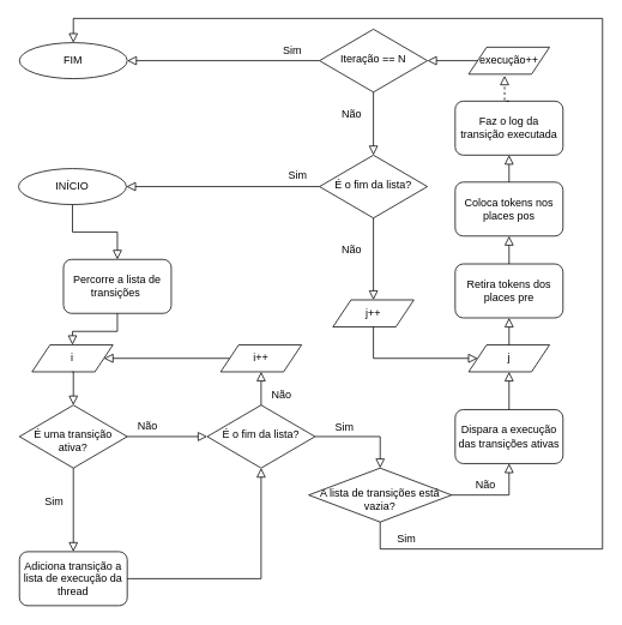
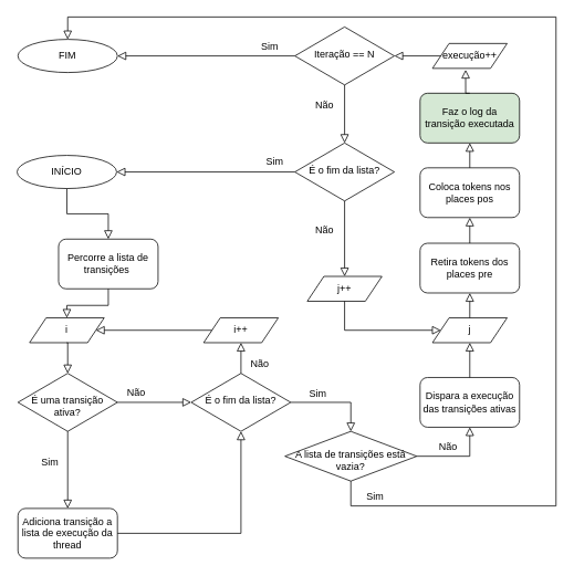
  <mxCell id="0" />
  <mxCell id="1" parent="0" />
  <mxCell id="2" value="Sim" style="text;html=1;strokeColor=none;fillColor=none;align=center;verticalAlign=middle;whiteSpace=wrap;rounded=0;" vertex="1" parent="1"><mxGeometry x="30" y="543" width="60" height="30" as="geometry" /></mxCell>
  <mxCell id="3" value="Percorre a lista de transições&amp;nbsp;" style="rounded=1;whiteSpace=wrap;html=1;" vertex="1" parent="1"><mxGeometry x="70" y="288" width="120" height="60" as="geometry" /></mxCell>
  <mxCell id="4" value="&lt;br&gt;É uma transição ativa?" style="rhombus;whiteSpace=wrap;html=1;shadow=0;fontFamily=Helvetica;fontSize=12;align=center;strokeWidth=1;spacing=6;spacingTop=-4;" vertex="1" parent="1"><mxGeometry x="21" y="450" width="120" height="70" as="geometry" /></mxCell>
  <mxCell id="5" value="Adiciona transição a lista de execução da thread" style="rounded=1;whiteSpace=wrap;html=1;" vertex="1" parent="1"><mxGeometry x="21" y="613" width="120" height="60" as="geometry" /></mxCell>
  <mxCell id="6" value="INÍCIO" style="ellipse;whiteSpace=wrap;html=1;" vertex="1" parent="1"><mxGeometry x="20" y="187" width="120" height="40" as="geometry" /></mxCell>
  <mxCell id="7" value="" style="rounded=0;html=1;jettySize=auto;orthogonalLoop=1;fontSize=11;endArrow=block;endFill=0;endSize=8;strokeWidth=1;shadow=0;labelBackgroundColor=none;edgeStyle=orthogonalEdgeStyle;exitX=0.5;exitY=1;exitDx=0;exitDy=0;entryX=0.5;entryY=0;entryDx=0;entryDy=0;" edge="1" parent="1" source="6" target="3"><mxGeometry relative="1" as="geometry"><mxPoint x="-11" y="443" as="sourcePoint" /><mxPoint x="-11" y="493" as="targetPoint" /></mxGeometry></mxCell>
  <mxCell id="8" value="i" style="shape=parallelogram;perimeter=parallelogramPerimeter;whiteSpace=wrap;html=1;fixedSize=1;" vertex="1" parent="1"><mxGeometry x="35" y="383" width="90" height="30" as="geometry" /></mxCell>
  <mxCell id="9" value="" style="rounded=0;html=1;jettySize=auto;orthogonalLoop=1;fontSize=11;endArrow=block;endFill=0;endSize=8;strokeWidth=1;shadow=0;labelBackgroundColor=none;edgeStyle=orthogonalEdgeStyle;exitX=0.5;exitY=1;exitDx=0;exitDy=0;entryX=0.5;entryY=0;entryDx=0;entryDy=0;" edge="1" parent="1" source="3" target="8"><mxGeometry relative="1" as="geometry"><mxPoint x="90" y="263" as="sourcePoint" /><mxPoint x="90" y="303" as="targetPoint" /></mxGeometry></mxCell>
  <mxCell id="10" value="" style="rounded=0;html=1;jettySize=auto;orthogonalLoop=1;fontSize=11;endArrow=block;endFill=0;endSize=8;strokeWidth=1;shadow=0;labelBackgroundColor=none;edgeStyle=orthogonalEdgeStyle;exitX=0.5;exitY=1;exitDx=0;exitDy=0;entryX=0.5;entryY=0;entryDx=0;entryDy=0;" edge="1" parent="1" source="8" target="4"><mxGeometry relative="1" as="geometry"><mxPoint x="90" y="363" as="sourcePoint" /><mxPoint x="90" y="393" as="targetPoint" /></mxGeometry></mxCell>
  <mxCell id="11" value="" style="rounded=0;html=1;jettySize=auto;orthogonalLoop=1;fontSize=11;endArrow=block;endFill=0;endSize=8;strokeWidth=1;shadow=0;labelBackgroundColor=none;edgeStyle=orthogonalEdgeStyle;exitX=1;exitY=0.5;exitDx=0;exitDy=0;entryX=0;entryY=0.5;entryDx=0;entryDy=0;" edge="1" parent="1" source="4" target="13"><mxGeometry relative="1" as="geometry"><mxPoint x="188" y="453" as="sourcePoint" /><mxPoint x="198.97" y="412.67" as="targetPoint" /></mxGeometry></mxCell>
  <mxCell id="12" value="Não" style="text;html=1;strokeColor=none;fillColor=none;align=center;verticalAlign=middle;whiteSpace=wrap;rounded=0;" vertex="1" parent="1"><mxGeometry x="134" y="458" width="60" height="30" as="geometry" /></mxCell>
  <mxCell id="13" value="É o fim da lista?" style="rhombus;whiteSpace=wrap;html=1;shadow=0;fontFamily=Helvetica;fontSize=12;align=center;strokeWidth=1;spacing=6;spacingTop=-4;" vertex="1" parent="1"><mxGeometry x="230" y="450" width="120" height="70" as="geometry" /></mxCell>
  <mxCell id="14" value="" style="rounded=0;html=1;jettySize=auto;orthogonalLoop=1;fontSize=11;endArrow=block;endFill=0;endSize=8;strokeWidth=1;shadow=0;labelBackgroundColor=none;edgeStyle=orthogonalEdgeStyle;exitX=0.5;exitY=1;exitDx=0;exitDy=0;entryX=0.5;entryY=0;entryDx=0;entryDy=0;" edge="1" parent="1" source="4" target="5"><mxGeometry relative="1" as="geometry"><mxPoint x="80.5" y="543" as="sourcePoint" /><mxPoint x="81.5" y="580" as="targetPoint" /></mxGeometry></mxCell>
  <mxCell id="15" value="i++" style="shape=parallelogram;perimeter=parallelogramPerimeter;whiteSpace=wrap;html=1;fixedSize=1;" vertex="1" parent="1"><mxGeometry x="245" y="383" width="90" height="30" as="geometry" /></mxCell>
  <mxCell id="16" value="" style="rounded=0;html=1;jettySize=auto;orthogonalLoop=1;fontSize=11;endArrow=block;endFill=0;endSize=8;strokeWidth=1;shadow=0;labelBackgroundColor=none;edgeStyle=orthogonalEdgeStyle;entryX=0.5;entryY=1;entryDx=0;entryDy=0;exitX=0.5;exitY=0;exitDx=0;exitDy=0;" edge="1" parent="1" source="13" target="15"><mxGeometry relative="1" as="geometry"><mxPoint x="300" y="423" as="sourcePoint" /><mxPoint x="240" y="495" as="targetPoint" /></mxGeometry></mxCell>
  <mxCell id="17" value="" style="rounded=0;html=1;jettySize=auto;orthogonalLoop=1;fontSize=11;endArrow=block;endFill=0;endSize=8;strokeWidth=1;shadow=0;labelBackgroundColor=none;edgeStyle=orthogonalEdgeStyle;entryX=1;entryY=0.5;entryDx=0;entryDy=0;exitX=0;exitY=0.5;exitDx=0;exitDy=0;" edge="1" parent="1" source="15" target="8"><mxGeometry relative="1" as="geometry"><mxPoint x="300" y="460" as="sourcePoint" /><mxPoint x="300" y="423" as="targetPoint" /></mxGeometry></mxCell>
  <mxCell id="18" value="Não" style="text;html=1;strokeColor=none;fillColor=none;align=center;verticalAlign=middle;whiteSpace=wrap;rounded=0;" vertex="1" parent="1"><mxGeometry x="283" y="424" width="60" height="30" as="geometry" /></mxCell>
  <mxCell id="19" value="" style="rounded=0;html=1;jettySize=auto;orthogonalLoop=1;fontSize=11;endArrow=block;endFill=0;endSize=8;strokeWidth=1;shadow=0;labelBackgroundColor=none;edgeStyle=orthogonalEdgeStyle;exitX=1;exitY=0.5;exitDx=0;exitDy=0;entryX=0.5;entryY=1;entryDx=0;entryDy=0;" edge="1" parent="1" source="5" target="13"><mxGeometry relative="1" as="geometry"><mxPoint x="91" y="530" as="sourcePoint" /><mxPoint x="91" y="623" as="targetPoint" /></mxGeometry></mxCell>
  <mxCell id="20" value="Dispara a execução das transições ativas" style="rounded=1;whiteSpace=wrap;html=1;" vertex="1" parent="1"><mxGeometry x="506" y="455" width="120" height="60" as="geometry" /></mxCell>
  <mxCell id="21" value="" style="rounded=0;html=1;jettySize=auto;orthogonalLoop=1;fontSize=11;endArrow=block;endFill=0;endSize=8;strokeWidth=1;shadow=0;labelBackgroundColor=none;edgeStyle=orthogonalEdgeStyle;exitX=1;exitY=0.5;exitDx=0;exitDy=0;entryX=0.5;entryY=0;entryDx=0;entryDy=0;" edge="1" parent="1" source="13" target="47"><mxGeometry relative="1" as="geometry"><mxPoint x="91" y="530" as="sourcePoint" /><mxPoint x="91" y="623" as="targetPoint" /></mxGeometry></mxCell>
  <mxCell id="22" value="Sim" style="text;html=1;strokeColor=none;fillColor=none;align=center;verticalAlign=middle;whiteSpace=wrap;rounded=0;" vertex="1" parent="1"><mxGeometry x="353" y="460" width="60" height="30" as="geometry" /></mxCell>
  <mxCell id="23" value="Retira tokens dos places pre" style="rounded=1;whiteSpace=wrap;html=1;" vertex="1" parent="1"><mxGeometry x="506" y="293" width="120" height="60" as="geometry" /></mxCell>
- <mxCell id="24" value="Faz o log da transição executada" style="rounded=1;whiteSpace=wrap;html=1;" vertex="1" parent="1"><mxGeometry x="506" y="112" width="120" height="60" as="geometry" /></mxCell>
+ <mxCell id="24" value="Faz o log da transição executada" style="rounded=1;whiteSpace=wrap;html=1;fillColor=#d5e8d4;" vertex="1" parent="1"><mxGeometry x="506" y="112" width="120" height="60" as="geometry" /></mxCell>
  <mxCell id="25" value="" style="rounded=0;html=1;jettySize=auto;orthogonalLoop=1;fontSize=11;endArrow=block;endFill=0;endSize=8;strokeWidth=1;shadow=0;labelBackgroundColor=none;edgeStyle=orthogonalEdgeStyle;exitX=0.5;exitY=0;exitDx=0;exitDy=0;entryX=0.5;entryY=1;entryDx=0;entryDy=0;" edge="1" parent="1" source="23" target="26"><mxGeometry relative="1" as="geometry"><mxPoint x="576" y="394" as="sourcePoint" /><mxPoint x="566" y="132" as="targetPoint" /></mxGeometry></mxCell>
  <mxCell id="26" value="Coloca tokens nos places pos" style="rounded=1;whiteSpace=wrap;html=1;" vertex="1" parent="1"><mxGeometry x="506" y="202" width="120" height="60" as="geometry" /></mxCell>
  <mxCell id="27" value="" style="rounded=0;html=1;jettySize=auto;orthogonalLoop=1;fontSize=11;endArrow=block;endFill=0;endSize=8;strokeWidth=1;shadow=0;labelBackgroundColor=none;edgeStyle=orthogonalEdgeStyle;entryX=0.5;entryY=1;entryDx=0;entryDy=0;" edge="1" parent="1" target="24"><mxGeometry relative="1" as="geometry"><mxPoint x="566" y="202" as="sourcePoint" /><mxPoint x="576" y="272" as="targetPoint" /></mxGeometry></mxCell>
  <mxCell id="28" value="execução++" style="shape=parallelogram;perimeter=parallelogramPerimeter;whiteSpace=wrap;html=1;fixedSize=1;" vertex="1" parent="1"><mxGeometry x="521" y="52" width="90" height="30" as="geometry" /></mxCell>
- <mxCell id="29" value="" style="rounded=0;html=1;jettySize=auto;orthogonalLoop=1;fontSize=11;endArrow=block;endFill=0;endSize=8;strokeWidth=1;shadow=0;labelBackgroundColor=none;edgeStyle=orthogonalEdgeStyle;entryX=0.444;entryY=1.056;entryDx=0;entryDy=0;entryPerimeter=0;exitX=0.5;exitY=0;exitDx=0;exitDy=0;dashed=1;" edge="1" parent="1" source="24" target="28"><mxGeometry relative="1" as="geometry"><mxPoint x="576" y="212" as="sourcePoint" /><mxPoint x="576" y="182" as="targetPoint" /></mxGeometry></mxCell>
+ <mxCell id="29" value="" style="rounded=0;html=1;jettySize=auto;orthogonalLoop=1;fontSize=11;endArrow=block;endFill=0;endSize=8;strokeWidth=1;shadow=0;labelBackgroundColor=none;edgeStyle=orthogonalEdgeStyle;entryX=0.444;entryY=1.056;entryDx=0;entryDy=0;entryPerimeter=0;exitX=0.5;exitY=0;exitDx=0;exitDy=0;" edge="1" parent="1" source="24" target="28"><mxGeometry relative="1" as="geometry"><mxPoint x="576" y="212" as="sourcePoint" /><mxPoint x="576" y="182" as="targetPoint" /></mxGeometry></mxCell>
  <mxCell id="30" value="j" style="shape=parallelogram;perimeter=parallelogramPerimeter;whiteSpace=wrap;html=1;fixedSize=1;" vertex="1" parent="1"><mxGeometry x="521" y="383" width="90" height="30" as="geometry" /></mxCell>
  <mxCell id="31" value="" style="rounded=0;html=1;jettySize=auto;orthogonalLoop=1;fontSize=11;endArrow=block;endFill=0;endSize=8;strokeWidth=1;shadow=0;labelBackgroundColor=none;edgeStyle=orthogonalEdgeStyle;exitX=0.5;exitY=0;exitDx=0;exitDy=0;entryX=0.5;entryY=1;entryDx=0;entryDy=0;" edge="1" parent="1" source="20" target="30"><mxGeometry relative="1" as="geometry"><mxPoint x="446.5" y="346" as="sourcePoint" /><mxPoint x="447.5" y="383" as="targetPoint" /></mxGeometry></mxCell>
  <mxCell id="32" value="" style="rounded=0;html=1;jettySize=auto;orthogonalLoop=1;fontSize=11;endArrow=block;endFill=0;endSize=8;strokeWidth=1;shadow=0;labelBackgroundColor=none;edgeStyle=orthogonalEdgeStyle;entryX=0.5;entryY=1;entryDx=0;entryDy=0;" edge="1" parent="1" target="23"><mxGeometry relative="1" as="geometry"><mxPoint x="566" y="383" as="sourcePoint" /><mxPoint x="576" y="423" as="targetPoint" /></mxGeometry></mxCell>
  <mxCell id="33" value="Iteração == N" style="rhombus;whiteSpace=wrap;html=1;shadow=0;fontFamily=Helvetica;fontSize=12;align=center;strokeWidth=1;spacing=6;spacingTop=-4;" vertex="1" parent="1"><mxGeometry x="355" y="32" width="120" height="70" as="geometry" /></mxCell>
  <mxCell id="34" value="FIM" style="ellipse;whiteSpace=wrap;html=1;" vertex="1" parent="1"><mxGeometry x="21" y="47" width="120" height="40" as="geometry" /></mxCell>
  <mxCell id="35" value="" style="rounded=0;html=1;jettySize=auto;orthogonalLoop=1;fontSize=11;endArrow=block;endFill=0;endSize=8;strokeWidth=1;shadow=0;labelBackgroundColor=none;edgeStyle=orthogonalEdgeStyle;exitX=0;exitY=0.5;exitDx=0;exitDy=0;entryX=1;entryY=0.5;entryDx=0;entryDy=0;" edge="1" parent="1" source="33" target="34"><mxGeometry relative="1" as="geometry"><mxPoint x="90" y="363" as="sourcePoint" /><mxPoint x="90" y="393" as="targetPoint" /></mxGeometry></mxCell>
  <mxCell id="36" value="Sim" style="text;html=1;strokeColor=none;fillColor=none;align=center;verticalAlign=middle;whiteSpace=wrap;rounded=0;" vertex="1" parent="1"><mxGeometry x="295" y="41" width="60" height="30" as="geometry" /></mxCell>
  <mxCell id="37" value="" style="rounded=0;html=1;jettySize=auto;orthogonalLoop=1;fontSize=11;endArrow=block;endFill=0;endSize=8;strokeWidth=1;shadow=0;labelBackgroundColor=none;edgeStyle=orthogonalEdgeStyle;exitX=0;exitY=0.5;exitDx=0;exitDy=0;entryX=1;entryY=0.5;entryDx=0;entryDy=0;" edge="1" parent="1" source="28" target="33"><mxGeometry relative="1" as="geometry"><mxPoint x="263" y="88" as="sourcePoint" /><mxPoint x="150" y="88" as="targetPoint" /></mxGeometry></mxCell>
  <mxCell id="38" value="j++" style="shape=parallelogram;perimeter=parallelogramPerimeter;whiteSpace=wrap;html=1;fixedSize=1;" vertex="1" parent="1"><mxGeometry x="370" y="333" width="90" height="30" as="geometry" /></mxCell>
  <mxCell id="39" value="" style="rounded=0;html=1;jettySize=auto;orthogonalLoop=1;fontSize=11;endArrow=block;endFill=0;endSize=8;strokeWidth=1;shadow=0;labelBackgroundColor=none;edgeStyle=orthogonalEdgeStyle;exitX=0.5;exitY=1;exitDx=0;exitDy=0;entryX=0;entryY=0.5;entryDx=0;entryDy=0;" edge="1" parent="1" source="38" target="30"><mxGeometry relative="1" as="geometry"><mxPoint x="425" y="112" as="sourcePoint" /><mxPoint x="425" y="223" as="targetPoint" /><Array as="points"><mxPoint x="415" y="398" /></Array></mxGeometry></mxCell>
  <mxCell id="40" value="É o fim da lista?" style="rhombus;whiteSpace=wrap;html=1;shadow=0;fontFamily=Helvetica;fontSize=12;align=center;strokeWidth=1;spacing=6;spacingTop=-4;" vertex="1" parent="1"><mxGeometry x="355" y="172" width="120" height="70" as="geometry" /></mxCell>
  <mxCell id="41" value="" style="rounded=0;html=1;jettySize=auto;orthogonalLoop=1;fontSize=11;endArrow=block;endFill=0;endSize=8;strokeWidth=1;shadow=0;labelBackgroundColor=none;edgeStyle=orthogonalEdgeStyle;entryX=0.5;entryY=0;entryDx=0;entryDy=0;exitX=0.5;exitY=1;exitDx=0;exitDy=0;" edge="1" parent="1" source="33" target="40"><mxGeometry relative="1" as="geometry"><mxPoint x="576" y="122" as="sourcePoint" /><mxPoint x="571" y="94" as="targetPoint" /></mxGeometry></mxCell>
  <mxCell id="42" value="Não" style="text;html=1;strokeColor=none;fillColor=none;align=center;verticalAlign=middle;whiteSpace=wrap;rounded=0;" vertex="1" parent="1"><mxGeometry x="361" y="112" width="60" height="30" as="geometry" /></mxCell>
  <mxCell id="43" value="" style="rounded=0;html=1;jettySize=auto;orthogonalLoop=1;fontSize=11;endArrow=block;endFill=0;endSize=8;strokeWidth=1;shadow=0;labelBackgroundColor=none;edgeStyle=orthogonalEdgeStyle;entryX=0.5;entryY=0;entryDx=0;entryDy=0;exitX=0.5;exitY=1;exitDx=0;exitDy=0;" edge="1" parent="1" source="40" target="38"><mxGeometry relative="1" as="geometry"><mxPoint x="425" y="112" as="sourcePoint" /><mxPoint x="425" y="182" as="targetPoint" /></mxGeometry></mxCell>
  <mxCell id="44" value="Não" style="text;html=1;strokeColor=none;fillColor=none;align=center;verticalAlign=middle;whiteSpace=wrap;rounded=0;" vertex="1" parent="1"><mxGeometry x="361" y="263" width="60" height="30" as="geometry" /></mxCell>
  <mxCell id="45" value="" style="rounded=0;html=1;jettySize=auto;orthogonalLoop=1;fontSize=11;endArrow=block;endFill=0;endSize=8;strokeWidth=1;shadow=0;labelBackgroundColor=none;edgeStyle=orthogonalEdgeStyle;exitX=0;exitY=0.5;exitDx=0;exitDy=0;" edge="1" parent="1" source="40" target="6"><mxGeometry relative="1" as="geometry"><mxPoint x="425" y="252" as="sourcePoint" /><mxPoint x="425" y="343" as="targetPoint" /></mxGeometry></mxCell>
  <mxCell id="46" value="Sim" style="text;html=1;strokeColor=none;fillColor=none;align=center;verticalAlign=middle;whiteSpace=wrap;rounded=0;" vertex="1" parent="1"><mxGeometry x="301" y="180" width="60" height="30" as="geometry" /></mxCell>
  <mxCell id="47" value="&lt;br&gt;A lista de transições está vazia?" style="rhombus;whiteSpace=wrap;html=1;shadow=0;fontFamily=Helvetica;fontSize=12;align=center;strokeWidth=1;spacing=6;spacingTop=-4;" vertex="1" parent="1"><mxGeometry x="343" y="520" width="159" height="60" as="geometry" /></mxCell>
  <mxCell id="48" value="" style="rounded=0;html=1;jettySize=auto;orthogonalLoop=1;fontSize=11;endArrow=block;endFill=0;endSize=8;strokeWidth=1;shadow=0;labelBackgroundColor=none;edgeStyle=orthogonalEdgeStyle;exitX=1;exitY=0.5;exitDx=0;exitDy=0;entryX=0.5;entryY=1;entryDx=0;entryDy=0;" edge="1" parent="1" source="47" target="20"><mxGeometry relative="1" as="geometry"><mxPoint x="360" y="495" as="sourcePoint" /><mxPoint x="433" y="530" as="targetPoint" /></mxGeometry></mxCell>
  <mxCell id="49" value="Não" style="text;html=1;strokeColor=none;fillColor=none;align=center;verticalAlign=middle;whiteSpace=wrap;rounded=0;" vertex="1" parent="1"><mxGeometry x="510" y="524" width="60" height="30" as="geometry" /></mxCell>
  <mxCell id="50" value="" style="rounded=0;html=1;jettySize=auto;orthogonalLoop=1;fontSize=11;endArrow=block;endFill=0;endSize=8;strokeWidth=1;shadow=0;labelBackgroundColor=none;edgeStyle=orthogonalEdgeStyle;entryX=0.5;entryY=0;entryDx=0;entryDy=0;exitX=0.5;exitY=1;exitDx=0;exitDy=0;" edge="1" parent="1" source="47" target="34"><mxGeometry relative="1" as="geometry"><mxPoint x="265" y="408" as="sourcePoint" /><mxPoint x="422.5" y="623" as="targetPoint" /><Array as="points"><mxPoint x="423" y="610" /><mxPoint x="670" y="610" /><mxPoint x="670" y="20" /><mxPoint x="81" y="20" /></Array></mxGeometry></mxCell>
  <mxCell id="51" value="Sim" style="text;html=1;strokeColor=none;fillColor=none;align=center;verticalAlign=middle;whiteSpace=wrap;rounded=0;" vertex="1" parent="1"><mxGeometry x="422" y="584" width="60" height="30" as="geometry" /></mxCell>
